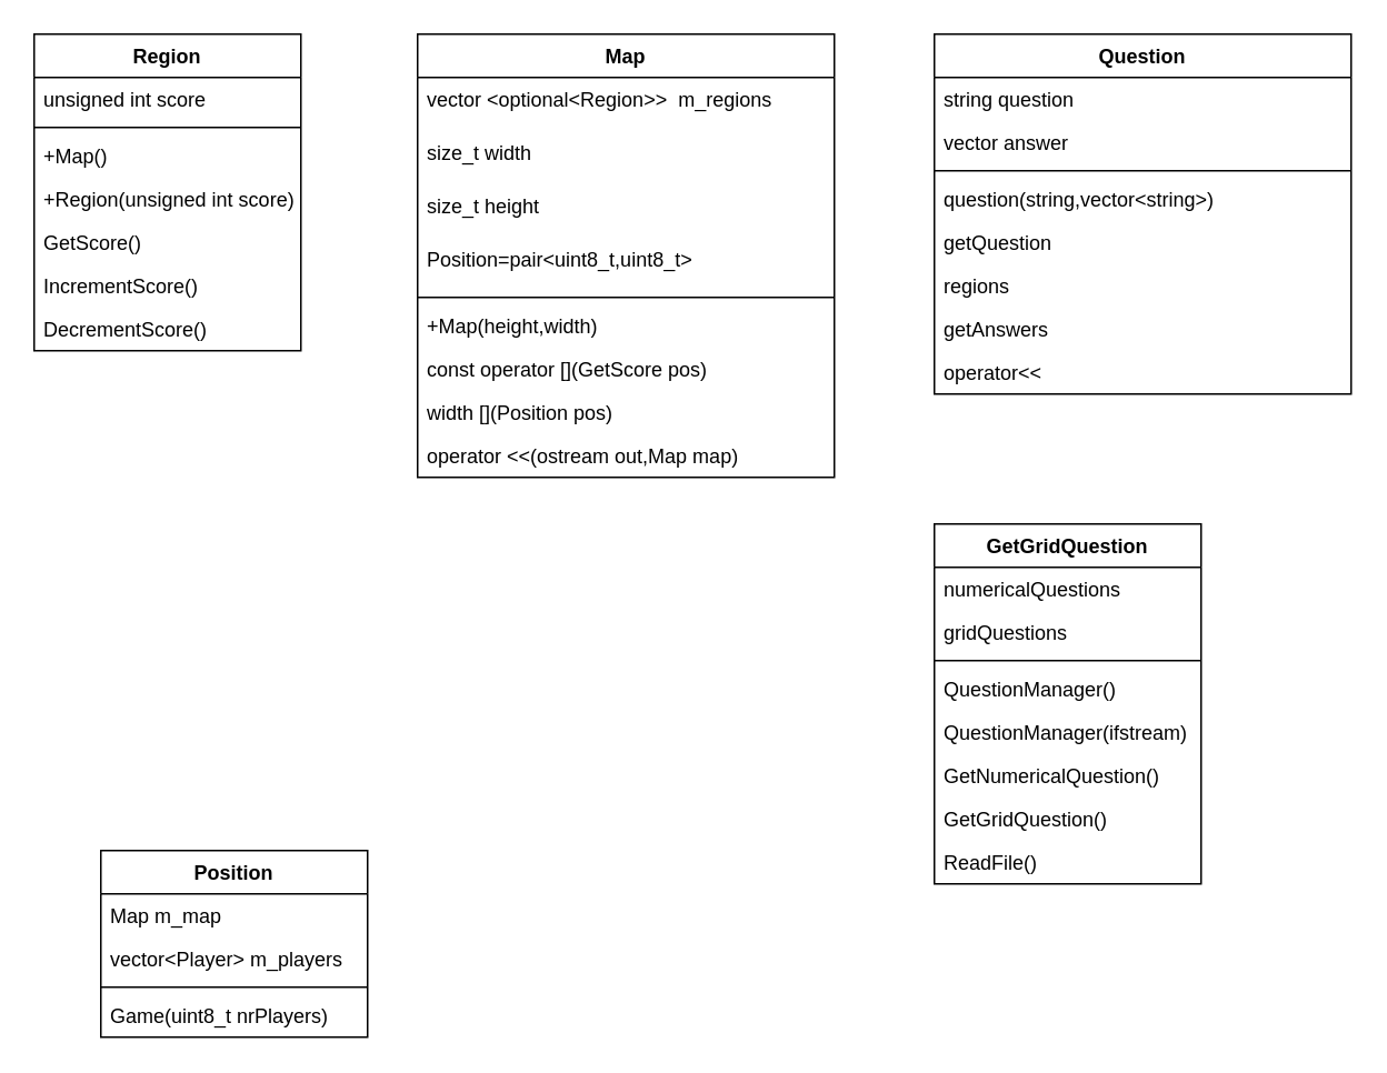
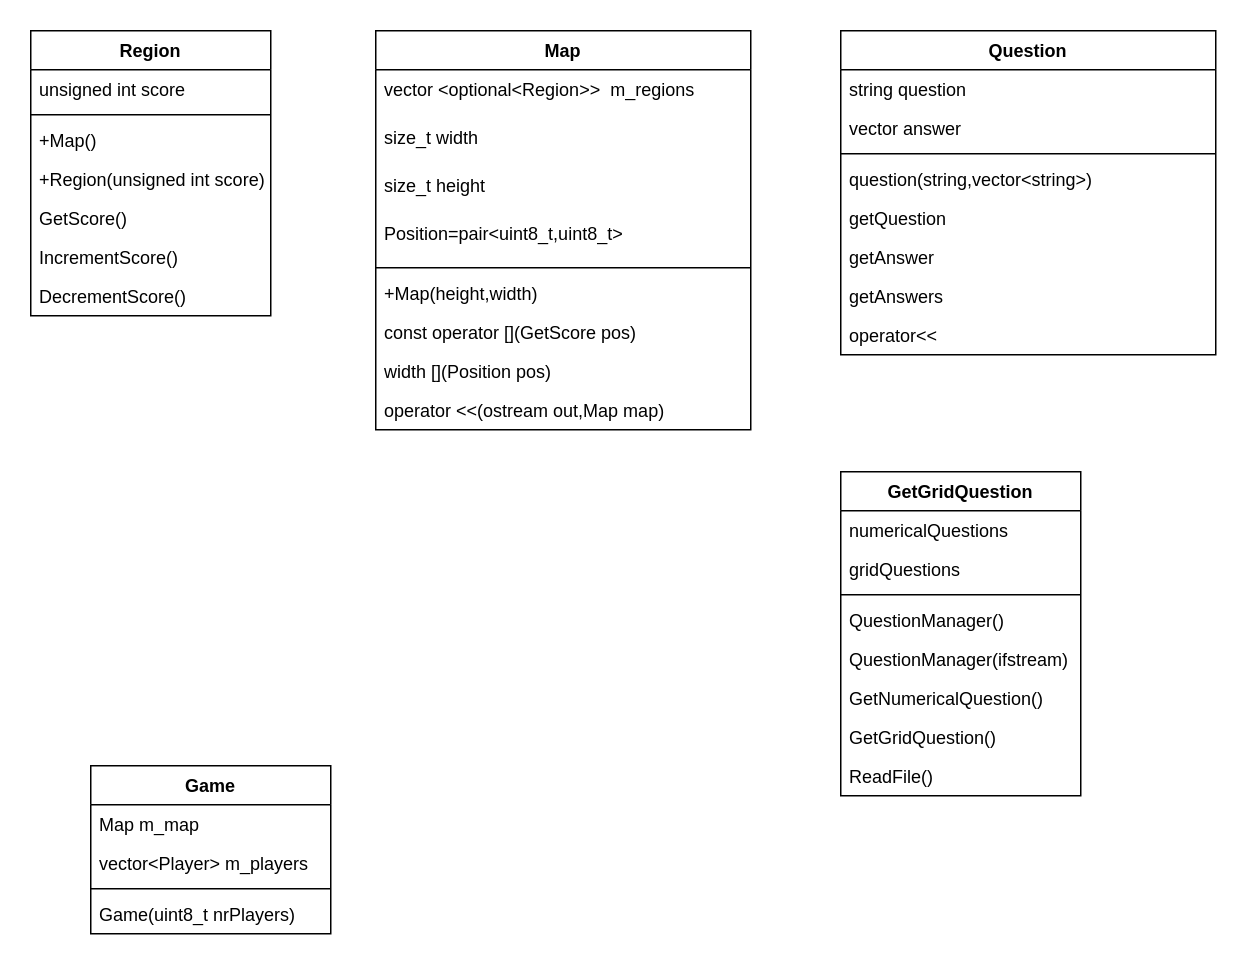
  <mxCell id="0" />
  <mxCell id="1" parent="0" />
  <mxCell id="2" value="Region" style="swimlane;fontStyle=1;align=center;verticalAlign=top;childLayout=stackLayout;horizontal=1;startSize=26;horizontalStack=0;resizeParent=1;resizeParentMax=0;resizeLast=0;collapsible=1;marginBottom=0;" parent="1" vertex="1"><mxGeometry x="20" y="20" width="160" height="190" as="geometry" /></mxCell>
  <mxCell id="3" value="unsigned int score" style="text;strokeColor=none;fillColor=none;align=left;verticalAlign=top;spacingLeft=4;spacingRight=4;overflow=hidden;rotatable=0;points=[[0,0.5],[1,0.5]];portConstraint=eastwest;" parent="2" vertex="1"><mxGeometry y="26" width="160" height="26" as="geometry" /></mxCell>
  <mxCell id="4" value="" style="line;strokeWidth=1;fillColor=none;align=left;verticalAlign=middle;spacingTop=-1;spacingLeft=3;spacingRight=3;rotatable=0;labelPosition=right;points=[];portConstraint=eastwest;strokeColor=inherit;" parent="2" vertex="1"><mxGeometry y="52" width="160" height="8" as="geometry" /></mxCell>
  <mxCell id="5" value="+Map()&#10;" style="text;strokeColor=none;fillColor=none;align=left;verticalAlign=top;spacingLeft=4;spacingRight=4;overflow=hidden;rotatable=0;points=[[0,0.5],[1,0.5]];portConstraint=eastwest;" parent="2" vertex="1"><mxGeometry y="60" width="160" height="26" as="geometry" /></mxCell>
  <mxCell id="6" value="+Region(unsigned int score)&#10;" style="text;strokeColor=none;fillColor=none;align=left;verticalAlign=top;spacingLeft=4;spacingRight=4;overflow=hidden;rotatable=0;points=[[0,0.5],[1,0.5]];portConstraint=eastwest;" parent="2" vertex="1"><mxGeometry y="86" width="160" height="26" as="geometry" /></mxCell>
  <mxCell id="7" value="GetScore()" style="text;strokeColor=none;fillColor=none;align=left;verticalAlign=top;spacingLeft=4;spacingRight=4;overflow=hidden;rotatable=0;points=[[0,0.5],[1,0.5]];portConstraint=eastwest;" parent="2" vertex="1"><mxGeometry y="112" width="160" height="26" as="geometry" /></mxCell>
  <mxCell id="8" value="IncrementScore()" style="text;strokeColor=none;fillColor=none;align=left;verticalAlign=top;spacingLeft=4;spacingRight=4;overflow=hidden;rotatable=0;points=[[0,0.5],[1,0.5]];portConstraint=eastwest;" parent="2" vertex="1"><mxGeometry y="138" width="160" height="26" as="geometry" /></mxCell>
  <mxCell id="9" value="DecrementScore()" style="text;strokeColor=none;fillColor=none;align=left;verticalAlign=top;spacingLeft=4;spacingRight=4;overflow=hidden;rotatable=0;points=[[0,0.5],[1,0.5]];portConstraint=eastwest;" parent="2" vertex="1"><mxGeometry y="164" width="160" height="26" as="geometry" /></mxCell>
  <mxCell id="10" value="Map" style="swimlane;fontStyle=1;align=center;verticalAlign=top;childLayout=stackLayout;horizontal=1;startSize=26;horizontalStack=0;resizeParent=1;resizeParentMax=0;resizeLast=0;collapsible=1;marginBottom=0;" parent="1" vertex="1"><mxGeometry x="250" y="20" width="250" height="266" as="geometry" /></mxCell>
  <mxCell id="11" value="vector &lt;optional&lt;Region&gt;&gt;  m_regions" style="text;strokeColor=none;fillColor=none;align=left;verticalAlign=top;spacingLeft=4;spacingRight=4;overflow=hidden;rotatable=0;points=[[0,0.5],[1,0.5]];portConstraint=eastwest;" parent="10" vertex="1"><mxGeometry y="26" width="250" height="32" as="geometry" /></mxCell>
  <mxCell id="12" value="size_t width" style="text;strokeColor=none;fillColor=none;align=left;verticalAlign=top;spacingLeft=4;spacingRight=4;overflow=hidden;rotatable=0;points=[[0,0.5],[1,0.5]];portConstraint=eastwest;" parent="10" vertex="1"><mxGeometry y="58" width="250" height="32" as="geometry" /></mxCell>
  <mxCell id="13" value="size_t height" style="text;strokeColor=none;fillColor=none;align=left;verticalAlign=top;spacingLeft=4;spacingRight=4;overflow=hidden;rotatable=0;points=[[0,0.5],[1,0.5]];portConstraint=eastwest;" parent="10" vertex="1"><mxGeometry y="90" width="250" height="32" as="geometry" /></mxCell>
  <mxCell id="14" value="Position=pair&lt;uint8_t,uint8_t&gt;" style="text;strokeColor=none;fillColor=none;align=left;verticalAlign=top;spacingLeft=4;spacingRight=4;overflow=hidden;rotatable=0;points=[[0,0.5],[1,0.5]];portConstraint=eastwest;" parent="10" vertex="1"><mxGeometry y="122" width="250" height="32" as="geometry" /></mxCell>
  <mxCell id="15" value="" style="line;strokeWidth=1;fillColor=none;align=left;verticalAlign=middle;spacingTop=-1;spacingLeft=3;spacingRight=3;rotatable=0;labelPosition=right;points=[];portConstraint=eastwest;strokeColor=inherit;" parent="10" vertex="1"><mxGeometry y="154" width="250" height="8" as="geometry" /></mxCell>
  <mxCell id="16" value="+Map(height,width)" style="text;strokeColor=none;fillColor=none;align=left;verticalAlign=top;spacingLeft=4;spacingRight=4;overflow=hidden;rotatable=0;points=[[0,0.5],[1,0.5]];portConstraint=eastwest;" parent="10" vertex="1"><mxGeometry y="162" width="250" height="26" as="geometry" /></mxCell>
  <mxCell id="17" value="const operator [](GetScore pos)" style="text;strokeColor=none;fillColor=none;align=left;verticalAlign=top;spacingLeft=4;spacingRight=4;overflow=hidden;rotatable=0;points=[[0,0.5],[1,0.5]];portConstraint=eastwest;" parent="10" vertex="1"><mxGeometry y="188" width="250" height="26" as="geometry" /></mxCell>
  <mxCell id="18" value="width [](Position pos)" style="text;strokeColor=none;fillColor=none;align=left;verticalAlign=top;spacingLeft=4;spacingRight=4;overflow=hidden;rotatable=0;points=[[0,0.5],[1,0.5]];portConstraint=eastwest;" parent="10" vertex="1"><mxGeometry y="214" width="250" height="26" as="geometry" /></mxCell>
  <mxCell id="19" value="operator &lt;&lt;(ostream out,Map map)" style="text;strokeColor=none;fillColor=none;align=left;verticalAlign=top;spacingLeft=4;spacingRight=4;overflow=hidden;rotatable=0;points=[[0,0.5],[1,0.5]];portConstraint=eastwest;" parent="10" vertex="1"><mxGeometry y="240" width="250" height="26" as="geometry" /></mxCell>
- <mxCell id="20" value="Position" style="swimlane;fontStyle=1;align=center;verticalAlign=top;childLayout=stackLayout;horizontal=1;startSize=26;horizontalStack=0;resizeParent=1;resizeParentMax=0;resizeLast=0;collapsible=1;marginBottom=0;" parent="1" vertex="1"><mxGeometry x="60" y="510" width="160" height="112" as="geometry" /></mxCell>
+ <mxCell id="20" value="Game" style="swimlane;fontStyle=1;align=center;verticalAlign=top;childLayout=stackLayout;horizontal=1;startSize=26;horizontalStack=0;resizeParent=1;resizeParentMax=0;resizeLast=0;collapsible=1;marginBottom=0;" parent="1" vertex="1"><mxGeometry x="60" y="510" width="160" height="112" as="geometry" /></mxCell>
  <mxCell id="21" value="Map m_map" style="text;strokeColor=none;fillColor=none;align=left;verticalAlign=top;spacingLeft=4;spacingRight=4;overflow=hidden;rotatable=0;points=[[0,0.5],[1,0.5]];portConstraint=eastwest;" parent="20" vertex="1"><mxGeometry y="26" width="160" height="26" as="geometry" /></mxCell>
  <mxCell id="22" value="vector&lt;Player&gt; m_players" style="text;strokeColor=none;fillColor=none;align=left;verticalAlign=top;spacingLeft=4;spacingRight=4;overflow=hidden;rotatable=0;points=[[0,0.5],[1,0.5]];portConstraint=eastwest;" parent="20" vertex="1"><mxGeometry y="52" width="160" height="26" as="geometry" /></mxCell>
  <mxCell id="23" value="" style="line;strokeWidth=1;fillColor=none;align=left;verticalAlign=middle;spacingTop=-1;spacingLeft=3;spacingRight=3;rotatable=0;labelPosition=right;points=[];portConstraint=eastwest;strokeColor=inherit;" parent="20" vertex="1"><mxGeometry y="78" width="160" height="8" as="geometry" /></mxCell>
  <mxCell id="24" value="Game(uint8_t nrPlayers)" style="text;strokeColor=none;fillColor=none;align=left;verticalAlign=top;spacingLeft=4;spacingRight=4;overflow=hidden;rotatable=0;points=[[0,0.5],[1,0.5]];portConstraint=eastwest;" parent="20" vertex="1"><mxGeometry y="86" width="160" height="26" as="geometry" /></mxCell>
  <mxCell id="25" value="Question" style="swimlane;fontStyle=1;align=center;verticalAlign=top;childLayout=stackLayout;horizontal=1;startSize=26;horizontalStack=0;resizeParent=1;resizeParentMax=0;resizeLast=0;collapsible=1;marginBottom=0;" parent="1" vertex="1"><mxGeometry x="560" y="20" width="250" height="216" as="geometry" /></mxCell>
  <mxCell id="26" value="string question" style="text;strokeColor=none;fillColor=none;align=left;verticalAlign=top;spacingLeft=4;spacingRight=4;overflow=hidden;rotatable=0;points=[[0,0.5],[1,0.5]];portConstraint=eastwest;" parent="25" vertex="1"><mxGeometry y="26" width="250" height="26" as="geometry" /></mxCell>
  <mxCell id="27" value="vector answer" style="text;strokeColor=none;fillColor=none;align=left;verticalAlign=top;spacingLeft=4;spacingRight=4;overflow=hidden;rotatable=0;points=[[0,0.5],[1,0.5]];portConstraint=eastwest;" parent="25" vertex="1"><mxGeometry y="52" width="250" height="26" as="geometry" /></mxCell>
  <mxCell id="28" value="" style="line;strokeWidth=1;fillColor=none;align=left;verticalAlign=middle;spacingTop=-1;spacingLeft=3;spacingRight=3;rotatable=0;labelPosition=right;points=[];portConstraint=eastwest;strokeColor=inherit;" parent="25" vertex="1"><mxGeometry y="78" width="250" height="8" as="geometry" /></mxCell>
  <mxCell id="29" value="question(string,vector&lt;string&gt;)" style="text;strokeColor=none;fillColor=none;align=left;verticalAlign=top;spacingLeft=4;spacingRight=4;overflow=hidden;rotatable=0;points=[[0,0.5],[1,0.5]];portConstraint=eastwest;" parent="25" vertex="1"><mxGeometry y="86" width="250" height="26" as="geometry" /></mxCell>
  <mxCell id="30" value="getQuestion" style="text;strokeColor=none;fillColor=none;align=left;verticalAlign=top;spacingLeft=4;spacingRight=4;overflow=hidden;rotatable=0;points=[[0,0.5],[1,0.5]];portConstraint=eastwest;" parent="25" vertex="1"><mxGeometry y="112" width="250" height="26" as="geometry" /></mxCell>
- <mxCell id="31" value="regions" style="text;strokeColor=none;fillColor=none;align=left;verticalAlign=top;spacingLeft=4;spacingRight=4;overflow=hidden;rotatable=0;points=[[0,0.5],[1,0.5]];portConstraint=eastwest;" parent="25" vertex="1"><mxGeometry y="138" width="250" height="26" as="geometry" /></mxCell>
+ <mxCell id="31" value="getAnswer" style="text;strokeColor=none;fillColor=none;align=left;verticalAlign=top;spacingLeft=4;spacingRight=4;overflow=hidden;rotatable=0;points=[[0,0.5],[1,0.5]];portConstraint=eastwest;" parent="25" vertex="1"><mxGeometry y="138" width="250" height="26" as="geometry" /></mxCell>
  <mxCell id="32" value="getAnswers" style="text;strokeColor=none;fillColor=none;align=left;verticalAlign=top;spacingLeft=4;spacingRight=4;overflow=hidden;rotatable=0;points=[[0,0.5],[1,0.5]];portConstraint=eastwest;" parent="25" vertex="1"><mxGeometry y="164" width="250" height="26" as="geometry" /></mxCell>
  <mxCell id="33" value="operator&lt;&lt;" style="text;strokeColor=none;fillColor=none;align=left;verticalAlign=top;spacingLeft=4;spacingRight=4;overflow=hidden;rotatable=0;points=[[0,0.5],[1,0.5]];portConstraint=eastwest;" parent="25" vertex="1"><mxGeometry y="190" width="250" height="26" as="geometry" /></mxCell>
  <mxCell id="34" value="GetGridQuestion" style="swimlane;fontStyle=1;align=center;verticalAlign=top;childLayout=stackLayout;horizontal=1;startSize=26;horizontalStack=0;resizeParent=1;resizeParentMax=0;resizeLast=0;collapsible=1;marginBottom=0;" vertex="1" parent="1"><mxGeometry x="560" y="314" width="160" height="216" as="geometry" /></mxCell>
  <mxCell id="35" value="numericalQuestions" style="text;strokeColor=none;fillColor=none;align=left;verticalAlign=top;spacingLeft=4;spacingRight=4;overflow=hidden;rotatable=0;points=[[0,0.5],[1,0.5]];portConstraint=eastwest;" vertex="1" parent="34"><mxGeometry y="26" width="160" height="26" as="geometry" /></mxCell>
  <mxCell id="36" value="gridQuestions" style="text;strokeColor=none;fillColor=none;align=left;verticalAlign=top;spacingLeft=4;spacingRight=4;overflow=hidden;rotatable=0;points=[[0,0.5],[1,0.5]];portConstraint=eastwest;" vertex="1" parent="34"><mxGeometry y="52" width="160" height="26" as="geometry" /></mxCell>
  <mxCell id="37" value="" style="line;strokeWidth=1;fillColor=none;align=left;verticalAlign=middle;spacingTop=-1;spacingLeft=3;spacingRight=3;rotatable=0;labelPosition=right;points=[];portConstraint=eastwest;strokeColor=inherit;" vertex="1" parent="34"><mxGeometry y="78" width="160" height="8" as="geometry" /></mxCell>
  <mxCell id="38" value="QuestionManager()" style="text;strokeColor=none;fillColor=none;align=left;verticalAlign=top;spacingLeft=4;spacingRight=4;overflow=hidden;rotatable=0;points=[[0,0.5],[1,0.5]];portConstraint=eastwest;" vertex="1" parent="34"><mxGeometry y="86" width="160" height="26" as="geometry" /></mxCell>
  <mxCell id="39" value="QuestionManager(ifstream)" style="text;strokeColor=none;fillColor=none;align=left;verticalAlign=top;spacingLeft=4;spacingRight=4;overflow=hidden;rotatable=0;points=[[0,0.5],[1,0.5]];portConstraint=eastwest;" vertex="1" parent="34"><mxGeometry y="112" width="160" height="26" as="geometry" /></mxCell>
  <mxCell id="40" value="GetNumericalQuestion()" style="text;strokeColor=none;fillColor=none;align=left;verticalAlign=top;spacingLeft=4;spacingRight=4;overflow=hidden;rotatable=0;points=[[0,0.5],[1,0.5]];portConstraint=eastwest;" vertex="1" parent="34"><mxGeometry y="138" width="160" height="26" as="geometry" /></mxCell>
  <mxCell id="41" value="GetGridQuestion()" style="text;strokeColor=none;fillColor=none;align=left;verticalAlign=top;spacingLeft=4;spacingRight=4;overflow=hidden;rotatable=0;points=[[0,0.5],[1,0.5]];portConstraint=eastwest;" vertex="1" parent="34"><mxGeometry y="164" width="160" height="26" as="geometry" /></mxCell>
  <mxCell id="42" value="ReadFile()" style="text;strokeColor=none;fillColor=none;align=left;verticalAlign=top;spacingLeft=4;spacingRight=4;overflow=hidden;rotatable=0;points=[[0,0.5],[1,0.5]];portConstraint=eastwest;" vertex="1" parent="34"><mxGeometry y="190" width="160" height="26" as="geometry" /></mxCell>
